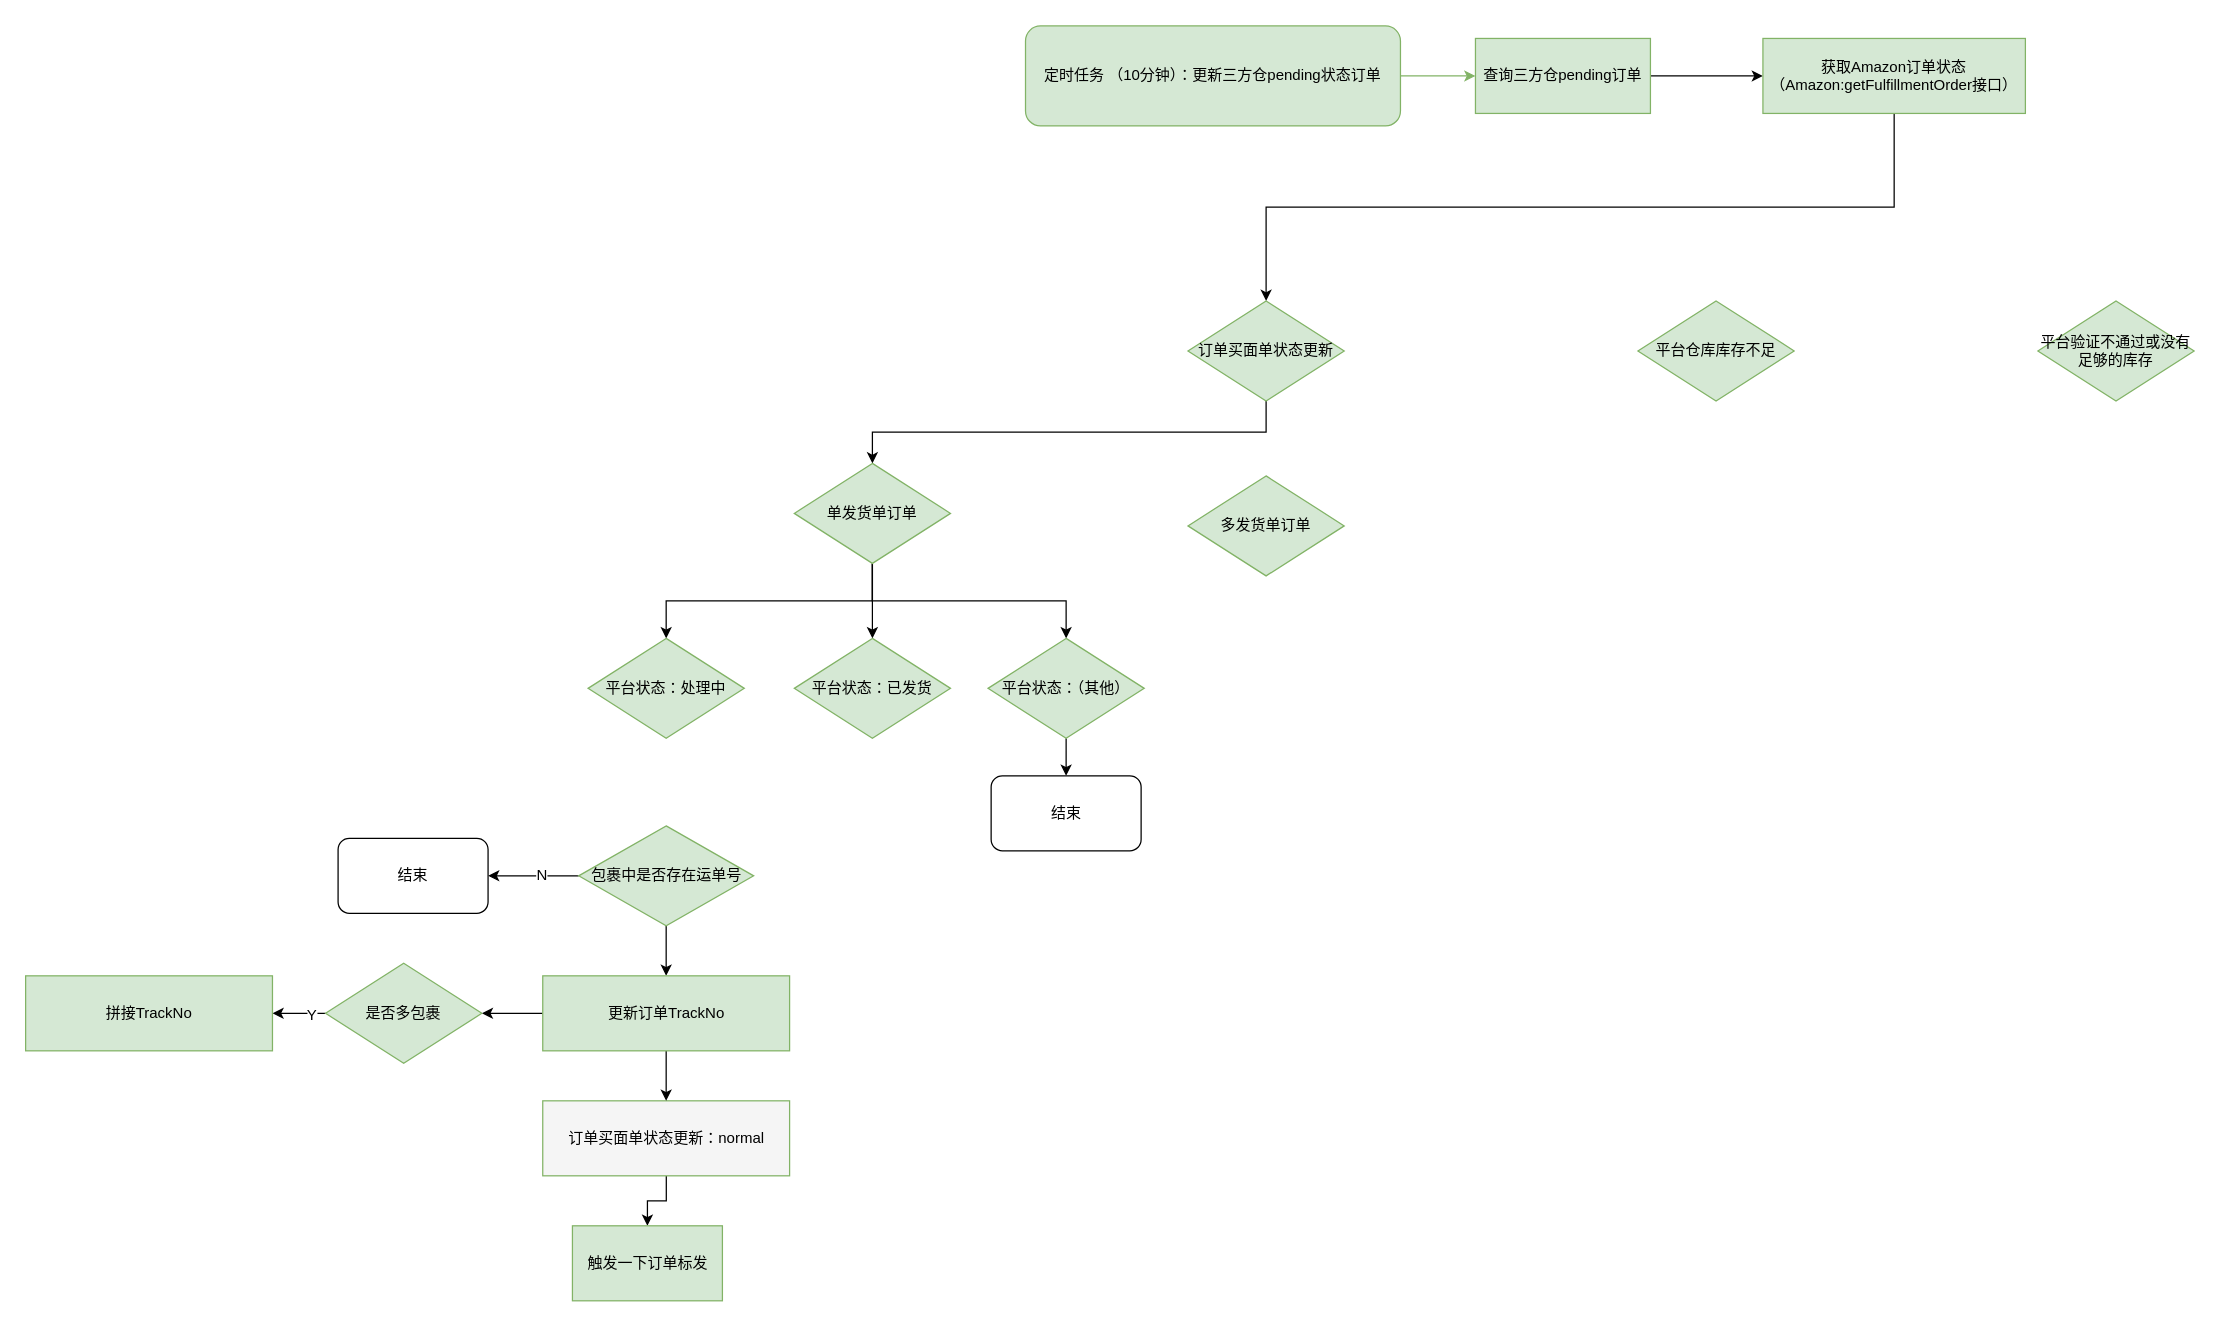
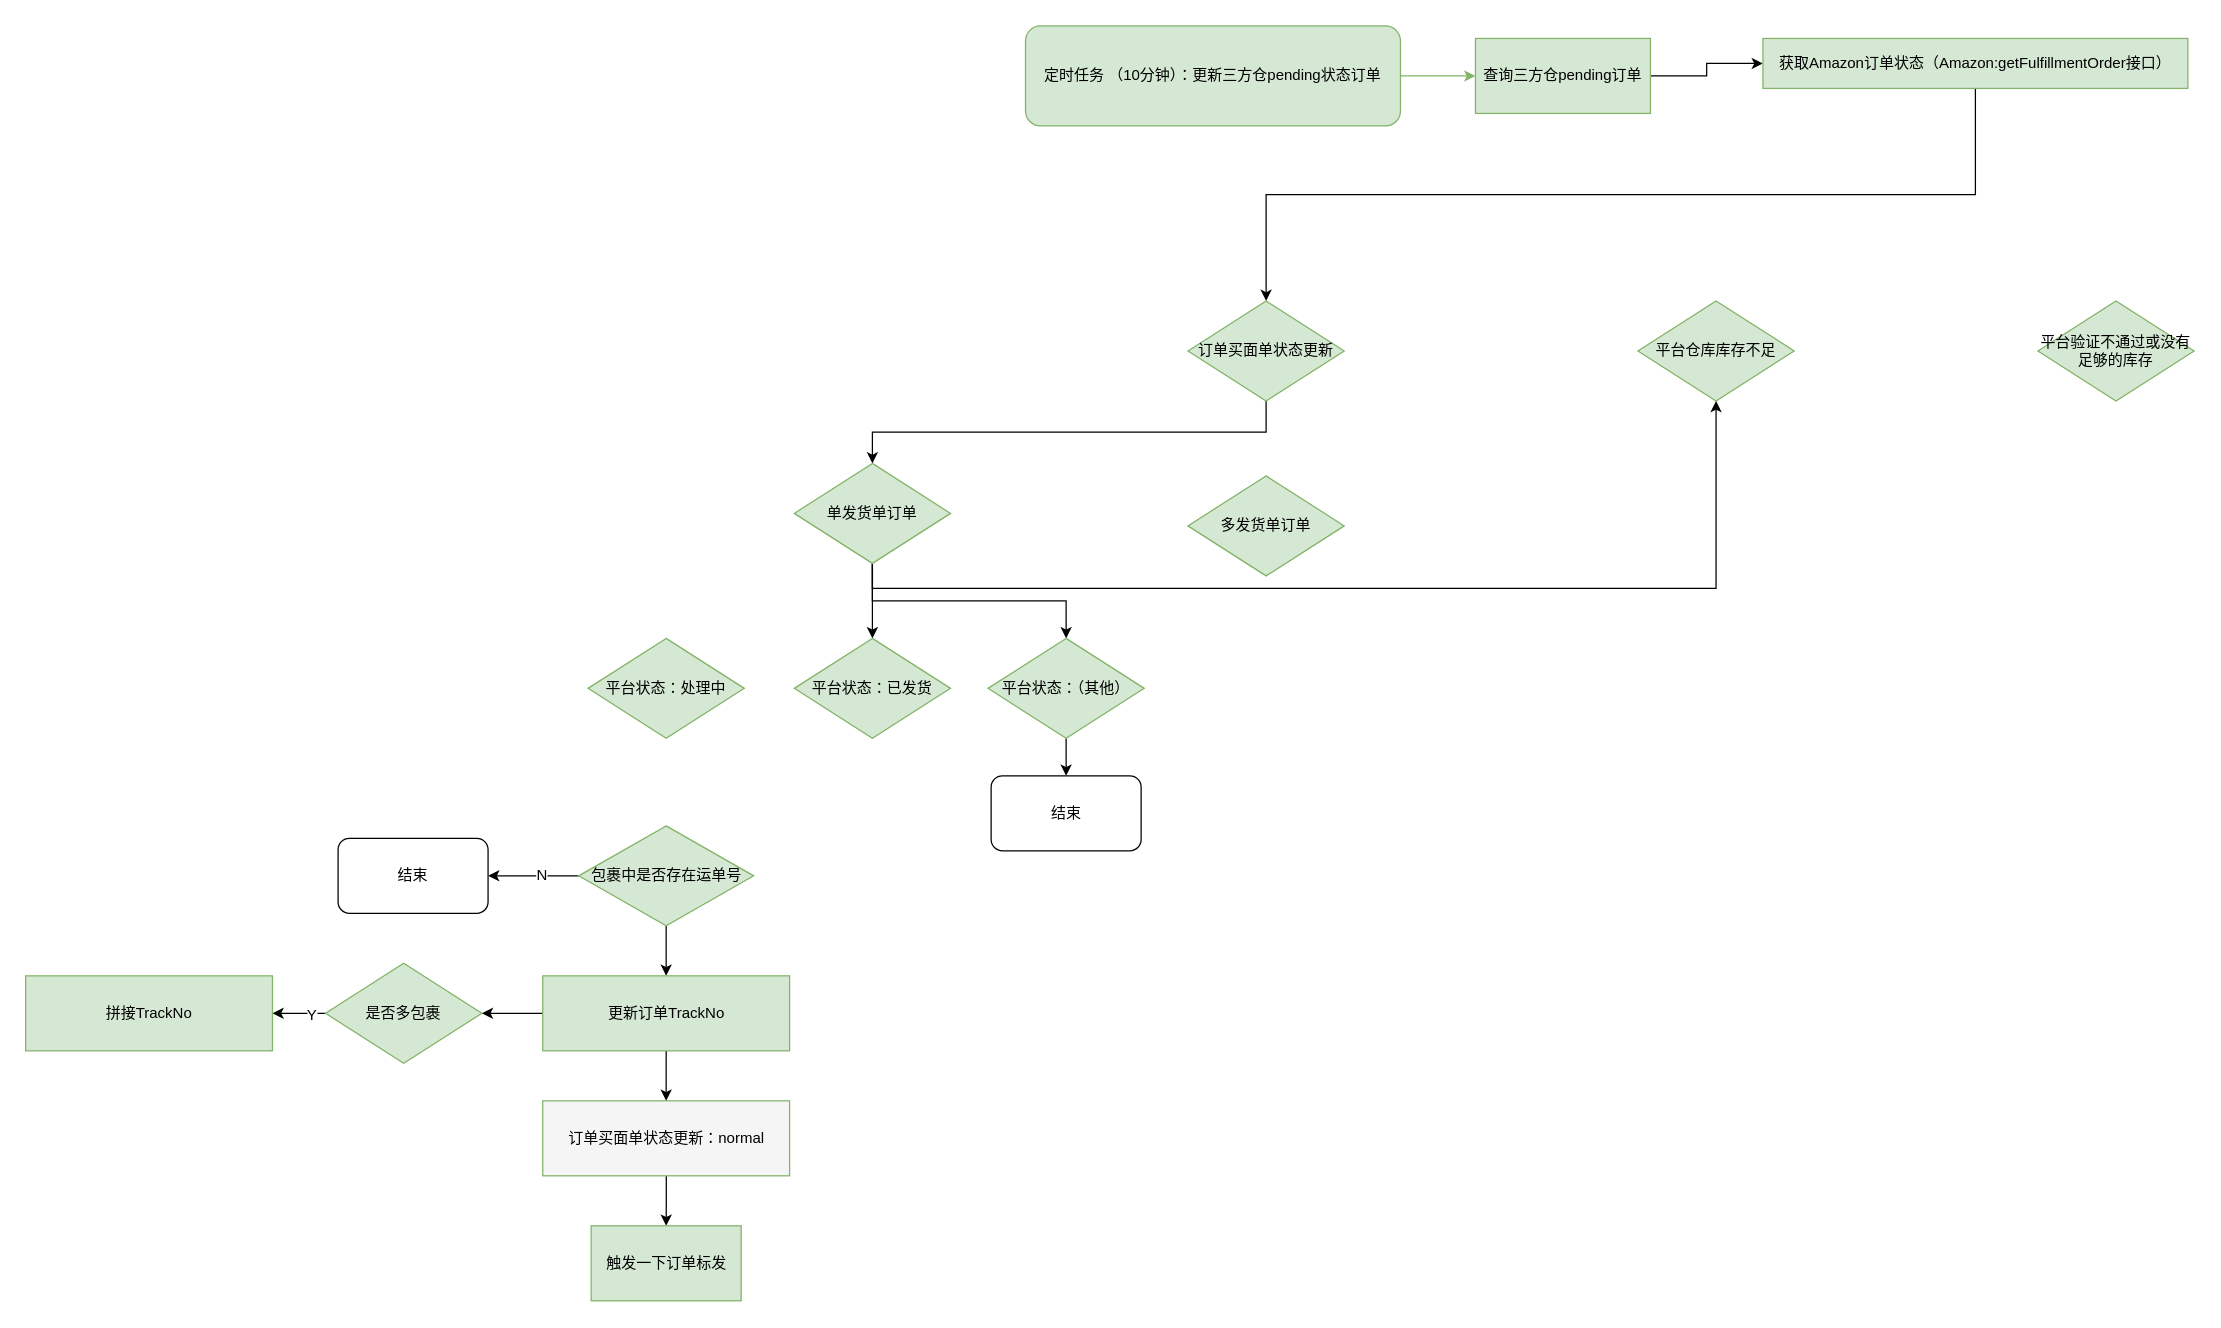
  <mxCell id="0" />
  <mxCell id="1" parent="0" />
  <mxCell id="2" style="edgeStyle=orthogonalEdgeStyle;rounded=0;orthogonalLoop=1;jettySize=auto;html=1;exitX=1;exitY=0.5;exitDx=0;exitDy=0;fontFamily=Helvetica;fontSize=12;fontColor=default;fillColor=#d5e8d4;strokeColor=#82b366;" edge="1" parent="1" source="3" target="5"><mxGeometry relative="1" as="geometry" /></mxCell>
  <mxCell id="3" value="定时任务 （10分钟）：更新三方仓pending状态订单" style="rounded=1;whiteSpace=wrap;html=1;strokeColor=#82b366;align=center;verticalAlign=middle;fontFamily=Helvetica;fontSize=12;fillColor=#d5e8d4;" vertex="1" parent="1"><mxGeometry x="820" y="20" width="300" height="80" as="geometry" /></mxCell>
  <mxCell id="4" value="" style="edgeStyle=orthogonalEdgeStyle;rounded=0;orthogonalLoop=1;jettySize=auto;html=1;fontFamily=Helvetica;fontSize=12;fontColor=default;" edge="1" parent="1" source="5" target="7"><mxGeometry relative="1" as="geometry" /></mxCell>
  <mxCell id="5" value="查询三方仓pending订单" style="rounded=0;whiteSpace=wrap;html=1;strokeColor=#82b366;align=center;verticalAlign=middle;fontFamily=Helvetica;fontSize=12;fillColor=#d5e8d4;" vertex="1" parent="1"><mxGeometry x="1180" y="30" width="140" height="60" as="geometry" /></mxCell>
  <mxCell id="6" style="edgeStyle=orthogonalEdgeStyle;rounded=0;orthogonalLoop=1;jettySize=auto;html=1;exitX=0.5;exitY=1;exitDx=0;exitDy=0;entryX=0.5;entryY=0;entryDx=0;entryDy=0;fontFamily=Helvetica;fontSize=12;fontColor=default;" edge="1" parent="1" source="7" target="9"><mxGeometry relative="1" as="geometry" /></mxCell>
- <mxCell id="7" value="获取Amazon订单状态（Amazon:getFulfillmentOrder接口）" style="whiteSpace=wrap;html=1;fillColor=#d5e8d4;strokeColor=#82b366;rounded=0;" vertex="1" parent="1"><mxGeometry x="1410" y="30" width="210" height="60" as="geometry" /></mxCell>
+ <mxCell id="7" value="获取Amazon订单状态（Amazon:getFulfillmentOrder接口）" style="whiteSpace=wrap;html=1;fillColor=#d5e8d4;strokeColor=#82b366;rounded=0;" vertex="1" parent="1"><mxGeometry x="1410" y="30" width="340" height="40" as="geometry" /></mxCell>
  <mxCell id="8" style="edgeStyle=orthogonalEdgeStyle;rounded=0;orthogonalLoop=1;jettySize=auto;html=1;exitX=0.5;exitY=1;exitDx=0;exitDy=0;entryX=0.5;entryY=0;entryDx=0;entryDy=0;fontFamily=Helvetica;fontSize=12;fontColor=default;" edge="1" parent="1" source="9" target="15"><mxGeometry relative="1" as="geometry" /></mxCell>
  <mxCell id="9" value="订单买面单状态更新" style="rhombus;whiteSpace=wrap;html=1;fillColor=#d5e8d4;strokeColor=#82b366;rounded=0;" vertex="1" parent="1"><mxGeometry x="950" y="240" width="125" height="80" as="geometry" /></mxCell>
  <mxCell id="10" value="平台仓库库存不足" style="rhombus;whiteSpace=wrap;html=1;fillColor=#d5e8d4;strokeColor=#82b366;rounded=0;" vertex="1" parent="1"><mxGeometry x="1310" y="240" width="125" height="80" as="geometry" /></mxCell>
  <mxCell id="11" value="平台验证不通过或没有足够的库存" style="rhombus;whiteSpace=wrap;html=1;fillColor=#d5e8d4;strokeColor=#82b366;rounded=0;" vertex="1" parent="1"><mxGeometry x="1630" y="240" width="125" height="80" as="geometry" /></mxCell>
- <mxCell id="12" style="edgeStyle=orthogonalEdgeStyle;rounded=0;orthogonalLoop=1;jettySize=auto;html=1;exitX=0.5;exitY=1;exitDx=0;exitDy=0;fontFamily=Helvetica;fontSize=12;fontColor=default;" edge="1" parent="1" source="15" target="17"><mxGeometry relative="1" as="geometry" /></mxCell>
+ <mxCell id="12" style="edgeStyle=orthogonalEdgeStyle;rounded=0;orthogonalLoop=1;jettySize=auto;html=1;exitX=0.5;exitY=1;exitDx=0;exitDy=0;fontFamily=Helvetica;fontSize=12;fontColor=default;" edge="1" parent="1" source="15" target="10"><mxGeometry relative="1" as="geometry" /></mxCell>
  <mxCell id="13" style="edgeStyle=orthogonalEdgeStyle;rounded=0;orthogonalLoop=1;jettySize=auto;html=1;exitX=0.5;exitY=1;exitDx=0;exitDy=0;entryX=0.5;entryY=0;entryDx=0;entryDy=0;fontFamily=Helvetica;fontSize=12;fontColor=default;" edge="1" parent="1" source="15" target="18"><mxGeometry relative="1" as="geometry" /></mxCell>
  <mxCell id="14" style="edgeStyle=orthogonalEdgeStyle;rounded=0;orthogonalLoop=1;jettySize=auto;html=1;exitX=0.5;exitY=1;exitDx=0;exitDy=0;entryX=0.5;entryY=0;entryDx=0;entryDy=0;fontFamily=Helvetica;fontSize=12;fontColor=default;" edge="1" parent="1" source="15" target="20"><mxGeometry relative="1" as="geometry" /></mxCell>
  <mxCell id="15" value="单发货单订单" style="rhombus;whiteSpace=wrap;html=1;fillColor=#d5e8d4;strokeColor=#82b366;rounded=0;" vertex="1" parent="1"><mxGeometry x="635" y="370" width="125" height="80" as="geometry" /></mxCell>
  <mxCell id="16" value="多发货单订单" style="rhombus;whiteSpace=wrap;html=1;fillColor=#d5e8d4;strokeColor=#82b366;rounded=0;" vertex="1" parent="1"><mxGeometry x="950" y="380" width="125" height="80" as="geometry" /></mxCell>
  <mxCell id="17" value="平台状态：处理中" style="rhombus;whiteSpace=wrap;html=1;fillColor=#d5e8d4;strokeColor=#82b366;rounded=0;" vertex="1" parent="1"><mxGeometry x="470" y="510" width="125" height="80" as="geometry" /></mxCell>
  <mxCell id="18" value="平台状态：已发货" style="rhombus;whiteSpace=wrap;html=1;fillColor=#d5e8d4;strokeColor=#82b366;rounded=0;" vertex="1" parent="1"><mxGeometry x="635" y="510" width="125" height="80" as="geometry" /></mxCell>
  <mxCell id="19" style="edgeStyle=orthogonalEdgeStyle;rounded=0;orthogonalLoop=1;jettySize=auto;html=1;exitX=0.5;exitY=1;exitDx=0;exitDy=0;fontFamily=Helvetica;fontSize=12;fontColor=default;" edge="1" parent="1" source="20" target="26"><mxGeometry relative="1" as="geometry" /></mxCell>
  <mxCell id="20" value="平台状态：（其他）" style="rhombus;whiteSpace=wrap;html=1;fillColor=#d5e8d4;strokeColor=#82b366;rounded=0;" vertex="1" parent="1"><mxGeometry x="790" y="510" width="125" height="80" as="geometry" /></mxCell>
  <mxCell id="21" value="" style="edgeStyle=orthogonalEdgeStyle;rounded=0;orthogonalLoop=1;jettySize=auto;html=1;fontFamily=Helvetica;fontSize=12;fontColor=default;" edge="1" parent="1" source="24"><mxGeometry relative="1" as="geometry"><mxPoint x="390" y="700" as="targetPoint" /></mxGeometry></mxCell>
  <mxCell id="22" value="N" style="edgeLabel;html=1;align=center;verticalAlign=middle;resizable=0;points=[];fontSize=12;fontFamily=Helvetica;fontColor=default;" vertex="1" connectable="0" parent="21"><mxGeometry x="-0.164" y="-1" relative="1" as="geometry"><mxPoint x="1" as="offset" /></mxGeometry></mxCell>
  <mxCell id="23" style="edgeStyle=orthogonalEdgeStyle;rounded=0;orthogonalLoop=1;jettySize=auto;html=1;exitX=0.5;exitY=1;exitDx=0;exitDy=0;entryX=0.5;entryY=0;entryDx=0;entryDy=0;fontFamily=Helvetica;fontSize=12;fontColor=default;" edge="1" parent="1" source="24" target="32"><mxGeometry relative="1" as="geometry" /></mxCell>
  <mxCell id="24" value="包裹中是否存在运单号" style="rhombus;whiteSpace=wrap;html=1;fillColor=#d5e8d4;strokeColor=#82b366;rounded=0;" vertex="1" parent="1"><mxGeometry x="462.5" y="660" width="140" height="80" as="geometry" /></mxCell>
  <mxCell id="25" value="结束" style="rounded=1;whiteSpace=wrap;html=1;strokeColor=default;align=center;verticalAlign=middle;fontFamily=Helvetica;fontSize=12;fontColor=default;fillColor=default;" vertex="1" parent="1"><mxGeometry x="270" y="670" width="120" height="60" as="geometry" /></mxCell>
  <mxCell id="26" value="结束" style="rounded=1;whiteSpace=wrap;html=1;strokeColor=default;align=center;verticalAlign=middle;fontFamily=Helvetica;fontSize=12;fontColor=default;fillColor=default;" vertex="1" parent="1"><mxGeometry x="792.5" y="620" width="120" height="60" as="geometry" /></mxCell>
  <mxCell id="27" value="" style="edgeStyle=orthogonalEdgeStyle;rounded=0;orthogonalLoop=1;jettySize=auto;html=1;fontFamily=Helvetica;fontSize=12;fontColor=default;" edge="1" parent="1" source="28" target="29"><mxGeometry relative="1" as="geometry" /></mxCell>
  <mxCell id="28" value="订单买面单状态更新：normal" style="whiteSpace=wrap;html=1;fillColor=#f5f5f5;strokeColor=#82b366;rounded=0;" vertex="1" parent="1"><mxGeometry x="433.75" y="880" width="197.5" height="60" as="geometry" /></mxCell>
- <mxCell id="29" value="触发一下订单标发" style="whiteSpace=wrap;html=1;fillColor=#d5e8d4;strokeColor=#82b366;rounded=0;" vertex="1" parent="1"><mxGeometry x="457.5" y="980" width="120" height="60" as="geometry" /></mxCell>
+ <mxCell id="29" value="触发一下订单标发" style="whiteSpace=wrap;html=1;fillColor=#d5e8d4;strokeColor=#82b366;rounded=0;" vertex="1" parent="1"><mxGeometry x="472.5" y="980" width="120" height="60" as="geometry" /></mxCell>
  <mxCell id="30" style="edgeStyle=orthogonalEdgeStyle;rounded=0;orthogonalLoop=1;jettySize=auto;html=1;exitX=0;exitY=0.5;exitDx=0;exitDy=0;entryX=1;entryY=0.5;entryDx=0;entryDy=0;fontFamily=Helvetica;fontSize=12;fontColor=default;" edge="1" parent="1" source="32" target="35"><mxGeometry relative="1" as="geometry" /></mxCell>
  <mxCell id="31" style="edgeStyle=orthogonalEdgeStyle;rounded=0;orthogonalLoop=1;jettySize=auto;html=1;exitX=0.5;exitY=1;exitDx=0;exitDy=0;entryX=0.5;entryY=0;entryDx=0;entryDy=0;fontFamily=Helvetica;fontSize=12;fontColor=default;" edge="1" parent="1" source="32" target="28"><mxGeometry relative="1" as="geometry" /></mxCell>
  <mxCell id="32" value="更新订单TrackNo" style="whiteSpace=wrap;html=1;fillColor=#d5e8d4;strokeColor=#82b366;rounded=0;" vertex="1" parent="1"><mxGeometry x="433.75" y="780" width="197.5" height="60" as="geometry" /></mxCell>
  <mxCell id="33" style="edgeStyle=orthogonalEdgeStyle;rounded=0;orthogonalLoop=1;jettySize=auto;html=1;exitX=0;exitY=0.5;exitDx=0;exitDy=0;entryX=1;entryY=0.5;entryDx=0;entryDy=0;fontFamily=Helvetica;fontSize=12;fontColor=default;" edge="1" parent="1" source="35" target="36"><mxGeometry relative="1" as="geometry" /></mxCell>
  <mxCell id="34" value="Y" style="edgeLabel;html=1;align=center;verticalAlign=middle;resizable=0;points=[];fontSize=12;fontFamily=Helvetica;fontColor=default;" vertex="1" connectable="0" parent="33"><mxGeometry x="-0.38" y="1" relative="1" as="geometry"><mxPoint x="1" as="offset" /></mxGeometry></mxCell>
  <mxCell id="35" value="是否多包裹" style="rhombus;whiteSpace=wrap;html=1;fillColor=#d5e8d4;strokeColor=#82b366;rounded=0;" vertex="1" parent="1"><mxGeometry x="260" y="770" width="125" height="80" as="geometry" /></mxCell>
  <mxCell id="36" value="拼接TrackNo" style="whiteSpace=wrap;html=1;fillColor=#d5e8d4;strokeColor=#82b366;rounded=0;" vertex="1" parent="1"><mxGeometry x="20" y="780" width="197.5" height="60" as="geometry" /></mxCell>
